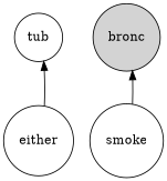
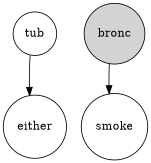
  digraph {
    rankdir=TD
    node [shape=circle]
    tub
    either
    bronc [style=filled]
    smoke
-   either -> tub
-   smoke -> bronc
+   tub -> either
+   bronc -> smoke
  }
